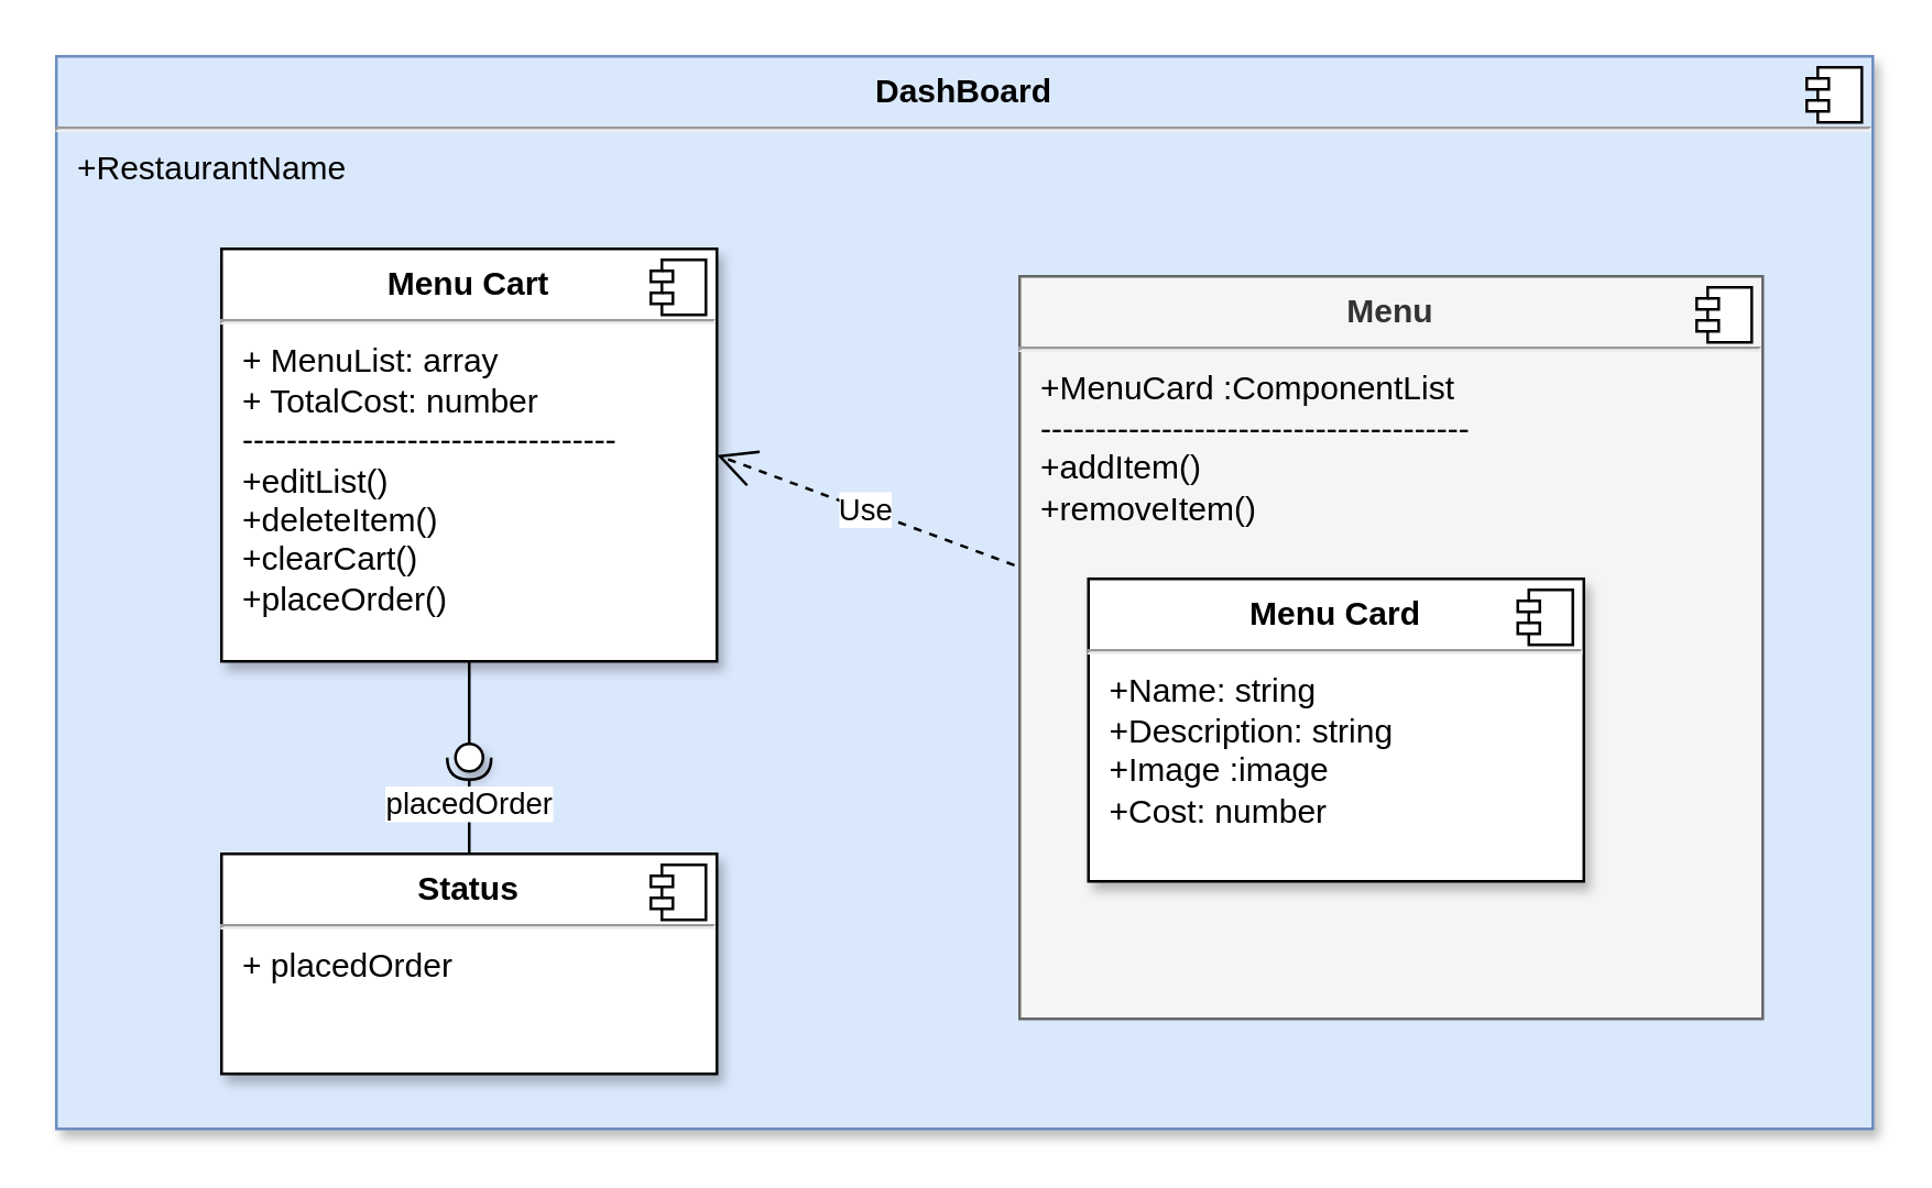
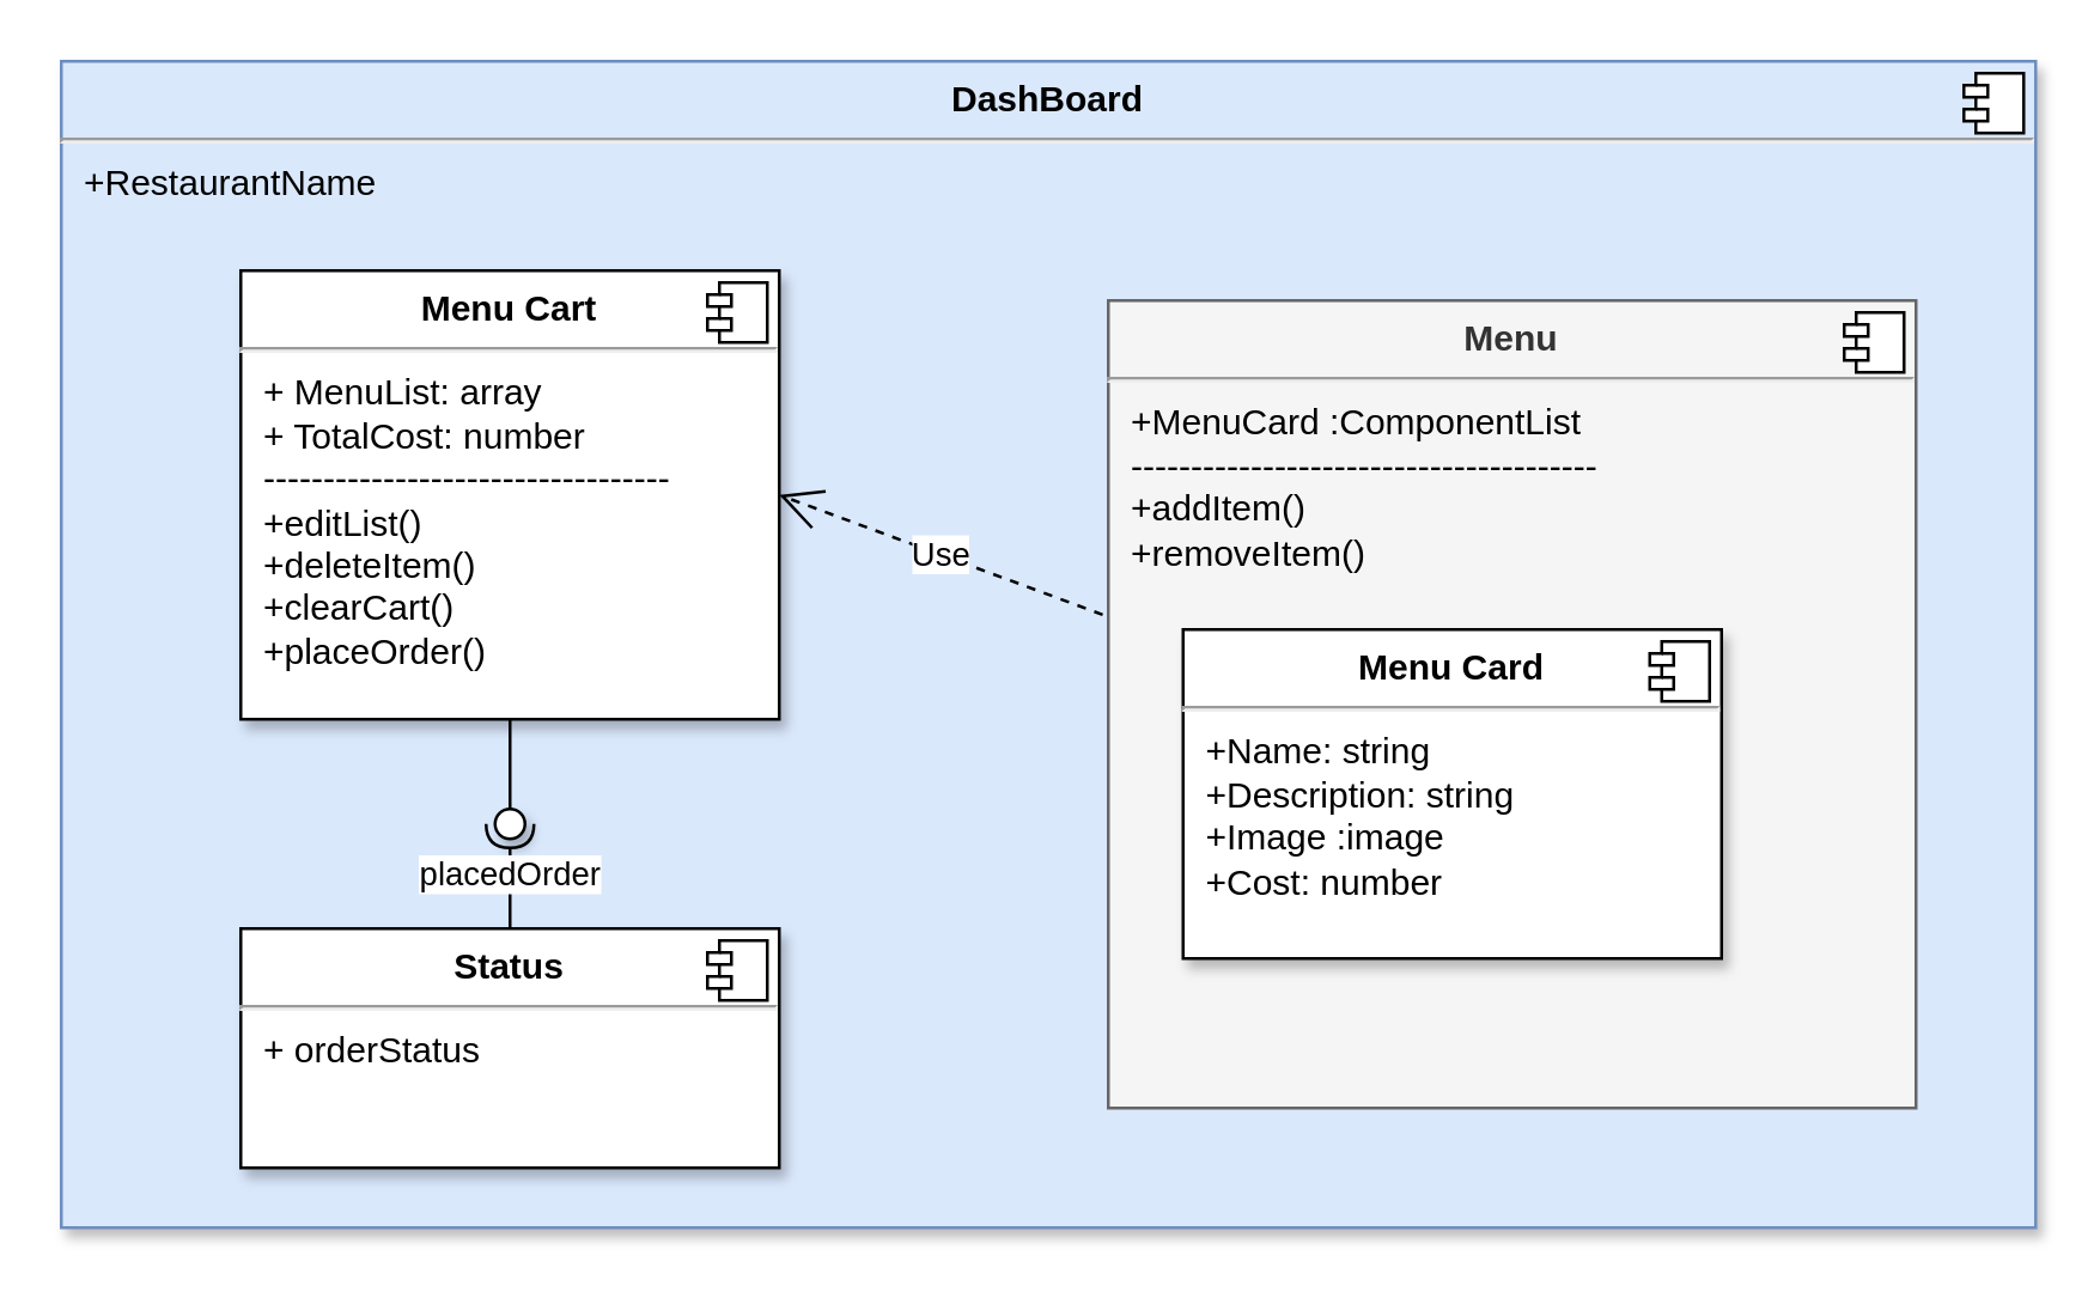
  <mxCell id="0" />
  <mxCell id="1" parent="0" />
  <mxCell id="2" value="&lt;p style=&quot;margin: 0px ; margin-top: 6px ; text-align: center&quot;&gt;&lt;b&gt;DashBoard&lt;/b&gt;&lt;/p&gt;&lt;hr&gt;&lt;p style=&quot;margin: 0px ; margin-left: 8px&quot;&gt;+RestaurantName&lt;/p&gt;" style="align=left;overflow=fill;html=1;dropTarget=0;fillColor=#dae8fc;strokeColor=#6c8ebf;shadow=1;" vertex="1" parent="1"><mxGeometry x="20" y="20" width="660" height="390" as="geometry" /></mxCell>
  <mxCell id="3" value="" style="shape=component;jettyWidth=8;jettyHeight=4;" vertex="1" parent="2"><mxGeometry x="1" width="20" height="20" relative="1" as="geometry"><mxPoint x="-24" y="4" as="offset" /></mxGeometry></mxCell>
  <mxCell id="4" value="&lt;p style=&quot;margin: 0px ; margin-top: 6px ; text-align: center&quot;&gt;&lt;b&gt;Menu&lt;/b&gt;&lt;/p&gt;&lt;hr&gt;&lt;p style=&quot;color: rgb(0 , 0 , 0) ; margin: 0px 0px 0px 8px&quot;&gt;+MenuCard :ComponentList&lt;/p&gt;&lt;p style=&quot;color: rgb(0 , 0 , 0) ; margin: 0px 0px 0px 8px&quot;&gt;---------------------------------------&lt;/p&gt;&lt;p style=&quot;color: rgb(0 , 0 , 0) ; margin: 0px 0px 0px 8px&quot;&gt;+addItem()&lt;/p&gt;&lt;p style=&quot;color: rgb(0 , 0 , 0) ; margin: 0px 0px 0px 8px&quot;&gt;+removeItem()&lt;/p&gt;&lt;p style=&quot;color: rgb(0 , 0 , 0) ; margin: 0px 0px 0px 8px&quot;&gt;&lt;br&gt;&lt;/p&gt;" style="align=left;overflow=fill;html=1;dropTarget=0;fillColor=#f5f5f5;strokeColor=#666666;fontColor=#333333;" vertex="1" parent="1"><mxGeometry x="370" y="100" width="270" height="270" as="geometry" /></mxCell>
  <mxCell id="5" value="" style="shape=component;jettyWidth=8;jettyHeight=4;" vertex="1" parent="4"><mxGeometry x="1" width="20" height="20" relative="1" as="geometry"><mxPoint x="-24" y="4" as="offset" /></mxGeometry></mxCell>
- <mxCell id="6" value="&lt;p style=&quot;margin: 0px ; margin-top: 6px ; text-align: center&quot;&gt;&lt;b&gt;Status&lt;/b&gt;&lt;/p&gt;&lt;hr&gt;&lt;p style=&quot;margin: 0px ; margin-left: 8px&quot;&gt;+ placedOrder&lt;br&gt;&lt;br&gt;&lt;/p&gt;" style="align=left;overflow=fill;html=1;dropTarget=0;shadow=1;" vertex="1" parent="1"><mxGeometry x="80" y="310" width="180" height="80" as="geometry" /></mxCell>
+ <mxCell id="6" value="&lt;p style=&quot;margin: 0px ; margin-top: 6px ; text-align: center&quot;&gt;&lt;b&gt;Status&lt;/b&gt;&lt;/p&gt;&lt;hr&gt;&lt;p style=&quot;margin: 0px ; margin-left: 8px&quot;&gt;+ orderStatus&lt;br&gt;&lt;br&gt;&lt;/p&gt;" style="align=left;overflow=fill;html=1;dropTarget=0;shadow=1;" vertex="1" parent="1"><mxGeometry x="80" y="310" width="180" height="80" as="geometry" /></mxCell>
  <mxCell id="7" value="" style="shape=component;jettyWidth=8;jettyHeight=4;" vertex="1" parent="6"><mxGeometry x="1" width="20" height="20" relative="1" as="geometry"><mxPoint x="-24" y="4" as="offset" /></mxGeometry></mxCell>
  <mxCell id="8" value="&lt;p style=&quot;margin: 0px ; margin-top: 6px ; text-align: center&quot;&gt;&lt;b&gt;Menu Cart&lt;/b&gt;&lt;/p&gt;&lt;hr&gt;&lt;p style=&quot;margin: 0px ; margin-left: 8px&quot;&gt;+ MenuList: array&lt;br&gt;&lt;/p&gt;&lt;p style=&quot;margin: 0px ; margin-left: 8px&quot;&gt;+ TotalCost: number&lt;/p&gt;&lt;p style=&quot;margin: 0px ; margin-left: 8px&quot;&gt;----------------------------------&lt;/p&gt;&lt;p style=&quot;margin: 0px ; margin-left: 8px&quot;&gt;+editList()&lt;/p&gt;&lt;p style=&quot;margin: 0px ; margin-left: 8px&quot;&gt;+deleteItem()&lt;/p&gt;&lt;p style=&quot;margin: 0px ; margin-left: 8px&quot;&gt;+clearCart()&lt;/p&gt;&lt;p style=&quot;margin: 0px ; margin-left: 8px&quot;&gt;+placeOrder()&lt;/p&gt;" style="align=left;overflow=fill;html=1;dropTarget=0;shadow=1;" vertex="1" parent="1"><mxGeometry x="80" y="90" width="180" height="150" as="geometry" /></mxCell>
  <mxCell id="9" value="" style="shape=component;jettyWidth=8;jettyHeight=4;" vertex="1" parent="8"><mxGeometry x="1" width="20" height="20" relative="1" as="geometry"><mxPoint x="-24" y="4" as="offset" /></mxGeometry></mxCell>
  <mxCell id="10" value="&lt;p style=&quot;margin: 0px ; margin-top: 6px ; text-align: center&quot;&gt;&lt;b&gt;Menu Card&lt;/b&gt;&lt;/p&gt;&lt;hr&gt;&lt;p style=&quot;margin: 0px 0px 0px 8px&quot;&gt;+Name: string&lt;br&gt;&lt;/p&gt;&lt;p style=&quot;margin: 0px 0px 0px 8px&quot;&gt;+Description: string&lt;/p&gt;&lt;p style=&quot;margin: 0px 0px 0px 8px&quot;&gt;+Image :image&lt;/p&gt;&lt;p style=&quot;margin: 0px 0px 0px 8px&quot;&gt;+Cost: number&lt;/p&gt;" style="align=left;overflow=fill;html=1;dropTarget=0;shadow=1;" vertex="1" parent="1"><mxGeometry x="395" y="210" width="180" height="110" as="geometry" /></mxCell>
  <mxCell id="11" value="" style="shape=component;jettyWidth=8;jettyHeight=4;" vertex="1" parent="10"><mxGeometry x="1" width="20" height="20" relative="1" as="geometry"><mxPoint x="-24" y="4" as="offset" /></mxGeometry></mxCell>
  <mxCell id="12" value="Use" style="endArrow=open;endSize=12;dashed=1;html=1;exitX=-0.007;exitY=0.389;exitDx=0;exitDy=0;entryX=1;entryY=0.5;entryDx=0;entryDy=0;exitPerimeter=0;" edge="1" parent="1" source="4" target="8"><mxGeometry width="160" relative="1" as="geometry"><mxPoint x="210" y="230" as="sourcePoint" /><mxPoint x="250" y="195" as="targetPoint" /></mxGeometry></mxCell>
  <mxCell id="13" value="" style="rounded=0;orthogonalLoop=1;jettySize=auto;html=1;endArrow=none;endFill=0;exitX=0.5;exitY=1;exitDx=0;exitDy=0;" edge="1" target="15" parent="1" source="8"><mxGeometry relative="1" as="geometry"><mxPoint x="270" y="235" as="sourcePoint" /></mxGeometry></mxCell>
  <mxCell id="14" value="placedOrder" style="rounded=0;orthogonalLoop=1;jettySize=auto;html=1;endArrow=halfCircle;endFill=0;entryX=0.5;entryY=0.5;entryDx=0;entryDy=0;endSize=6;strokeWidth=1;exitX=0.5;exitY=0;exitDx=0;exitDy=0;" edge="1" target="15" parent="1" source="6"><mxGeometry relative="1" as="geometry"><mxPoint x="310" y="235" as="sourcePoint" /></mxGeometry></mxCell>
  <mxCell id="15" value="" style="ellipse;whiteSpace=wrap;html=1;fontFamily=Helvetica;fontSize=12;fontColor=#000000;align=center;strokeColor=#000000;fillColor=#ffffff;points=[];aspect=fixed;resizable=0;shadow=1;" vertex="1" parent="1"><mxGeometry x="165" y="270" width="10" height="10" as="geometry" /></mxCell>
